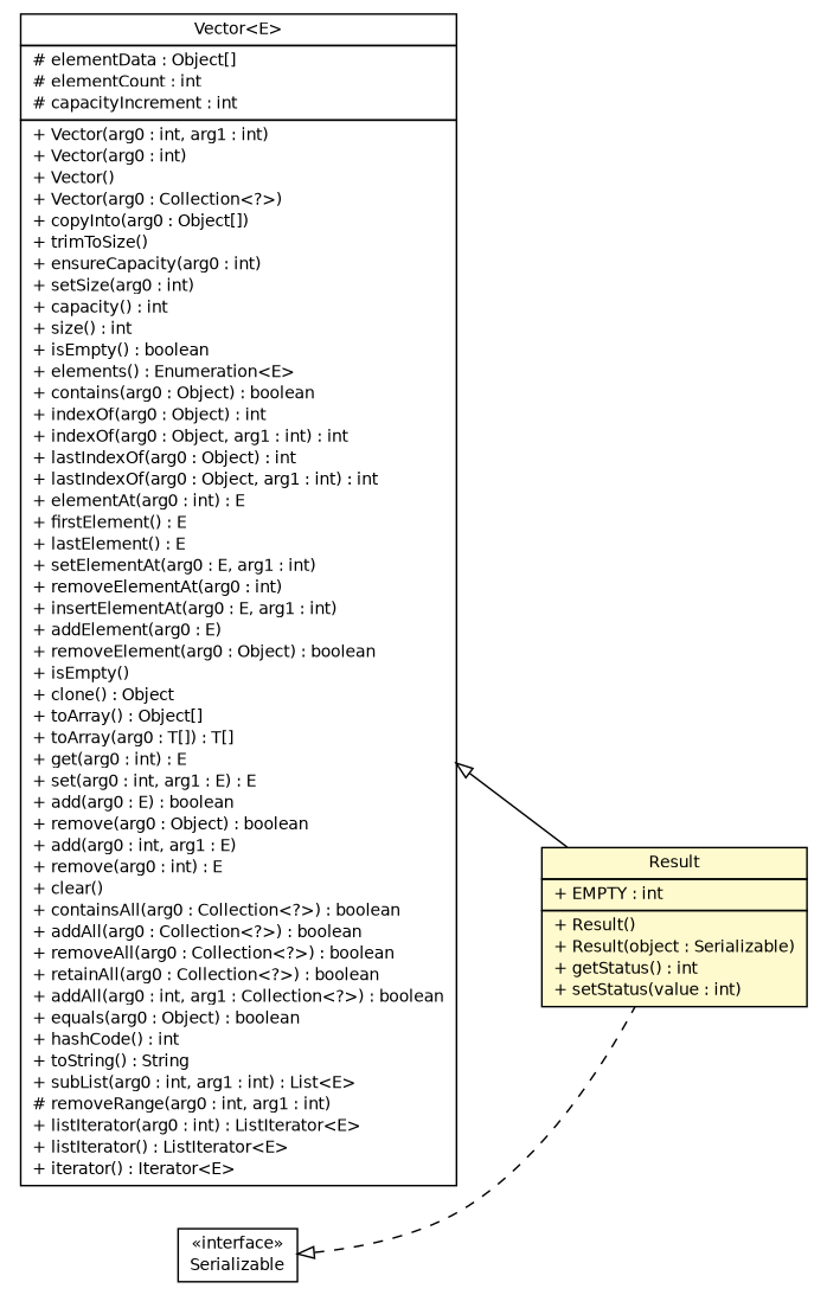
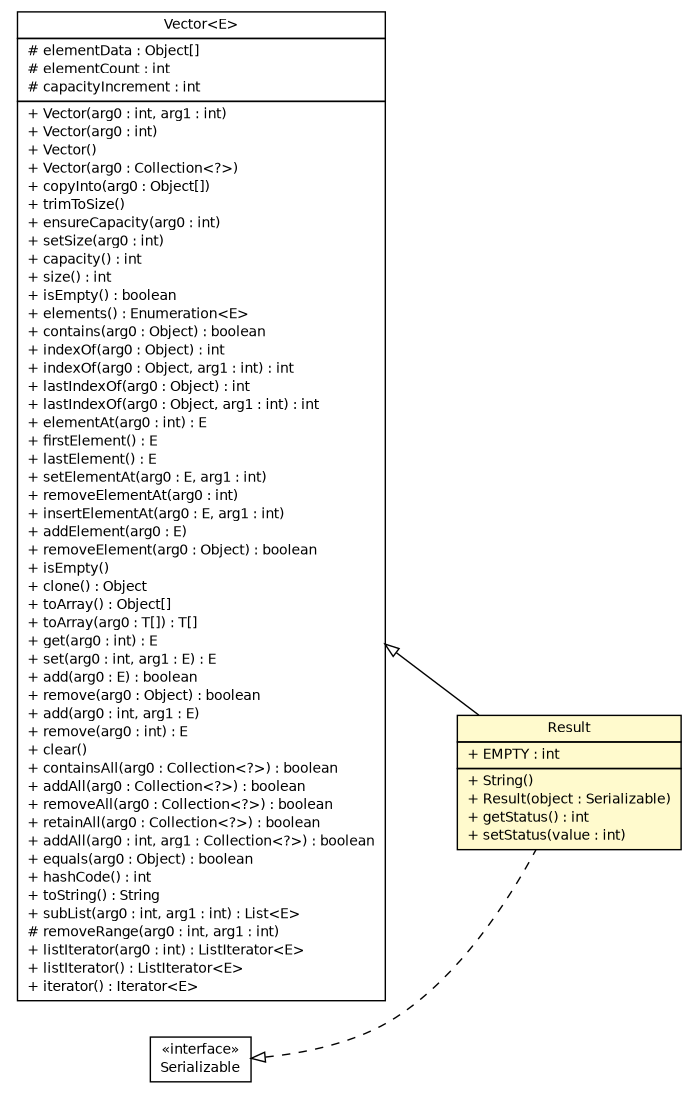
  digraph {
    nodesep=0.25
    rankdir=LR
    ranksep=0.5
    node [fontcolor=black fontname=Helvetica fontsize=10.0 shape=plaintext]
    edge [arrowtail=empty dir=back fontname=Helvetica fontsize=10 headport=p labelfontname=Helvetica labelfontsize=10 tailport=p]
-   n1 [label=<<table title="sorcer.util.Result" border="0" cellborder="1" cellspacing="0" cellpadding="2" port="p" bgcolor="lemonChiffon" href="./Result.html"> 		<tr><td><table border="0" cellspacing="0" cellpadding="1"> <tr><td align="center" balign="center"> Result </td></tr> 		</table></td></tr> 		<tr><td><table border="0" cellspacing="0" cellpadding="1"> <tr><td align="left" balign="left"> + EMPTY : int </td></tr> 		</table></td></tr> 		<tr><td><table border="0" cellspacing="0" cellpadding="1"> <tr><td align="left" balign="left"> + Result() </td></tr> <tr><td align="left" balign="left"> + Result(object : Serializable) </td></tr> <tr><td align="left" balign="left"> + getStatus() : int </td></tr> <tr><td align="left" balign="left"> + setStatus(value : int) </td></tr> 		</table></td></tr> 		</table>>]
+   n1 [label=<<table title="sorcer.util.Result" border="0" cellborder="1" cellspacing="0" cellpadding="2" port="p" bgcolor="lemonChiffon" href="./Result.html"> 		<tr><td><table border="0" cellspacing="0" cellpadding="1"> <tr><td align="center" balign="center"> Result </td></tr> 		</table></td></tr> 		<tr><td><table border="0" cellspacing="0" cellpadding="1"> <tr><td align="left" balign="left"> + EMPTY : int </td></tr> 		</table></td></tr> 		<tr><td><table border="0" cellspacing="0" cellpadding="1"> <tr><td align="left" balign="left"> + String() </td></tr> <tr><td align="left" balign="left"> + Result(object : Serializable) </td></tr> <tr><td align="left" balign="left"> + getStatus() : int </td></tr> <tr><td align="left" balign="left"> + setStatus(value : int) </td></tr> 		</table></td></tr> 		</table>>]
    n2 [label=<<table title="java.util.Vector" border="0" cellborder="1" cellspacing="0" cellpadding="2" port="p" href="http://docs.oracle.com/javase/7/docs/api/java/util/Vector.html"> 		<tr><td><table border="0" cellspacing="0" cellpadding="1"> <tr><td align="center" balign="center"> Vector&lt;E&gt; </td></tr> 		</table></td></tr> 		<tr><td><table border="0" cellspacing="0" cellpadding="1"> <tr><td align="left" balign="left"> # elementData : Object[] </td></tr> <tr><td align="left" balign="left"> # elementCount : int </td></tr> <tr><td align="left" balign="left"> # capacityIncrement : int </td></tr> 		</table></td></tr> 		<tr><td><table border="0" cellspacing="0" cellpadding="1"> <tr><td align="left" balign="left"> + Vector(arg0 : int, arg1 : int) </td></tr> <tr><td align="left" balign="left"> + Vector(arg0 : int) </td></tr> <tr><td align="left" balign="left"> + Vector() </td></tr> <tr><td align="left" balign="left"> + Vector(arg0 : Collection&lt;?&gt;) </td></tr> <tr><td align="left" balign="left"> + copyInto(arg0 : Object[]) </td></tr> <tr><td align="left" balign="left"> + trimToSize() </td></tr> <tr><td align="left" balign="left"> + ensureCapacity(arg0 : int) </td></tr> <tr><td align="left" balign="left"> + setSize(arg0 : int) </td></tr> <tr><td align="left" balign="left"> + capacity() : int </td></tr> <tr><td align="left" balign="left"> + size() : int </td></tr> <tr><td align="left" balign="left"> + isEmpty() : boolean </td></tr> <tr><td align="left" balign="left"> + elements() : Enumeration&lt;E&gt; </td></tr> <tr><td align="left" balign="left"> + contains(arg0 : Object) : boolean </td></tr> <tr><td align="left" balign="left"> + indexOf(arg0 : Object) : int </td></tr> <tr><td align="left" balign="left"> + indexOf(arg0 : Object, arg1 : int) : int </td></tr> <tr><td align="left" balign="left"> + lastIndexOf(arg0 : Object) : int </td></tr> <tr><td align="left" balign="left"> + lastIndexOf(arg0 : Object, arg1 : int) : int </td></tr> <tr><td align="left" balign="left"> + elementAt(arg0 : int) : E </td></tr> <tr><td align="left" balign="left"> + firstElement() : E </td></tr> <tr><td align="left" balign="left"> + lastElement() : E </td></tr> <tr><td align="left" balign="left"> + setElementAt(arg0 : E, arg1 : int) </td></tr> <tr><td align="left" balign="left"> + removeElementAt(arg0 : int) </td></tr> <tr><td align="left" balign="left"> + insertElementAt(arg0 : E, arg1 : int) </td></tr> <tr><td align="left" balign="left"> + addElement(arg0 : E) </td></tr> <tr><td align="left" balign="left"> + removeElement(arg0 : Object) : boolean </td></tr> <tr><td align="left" balign="left"> + isEmpty() </td></tr> <tr><td align="left" balign="left"> + clone() : Object </td></tr> <tr><td align="left" balign="left"> + toArray() : Object[] </td></tr> <tr><td align="left" balign="left"> + toArray(arg0 : T[]) : T[] </td></tr> <tr><td align="left" balign="left"> + get(arg0 : int) : E </td></tr> <tr><td align="left" balign="left"> + set(arg0 : int, arg1 : E) : E </td></tr> <tr><td align="left" balign="left"> + add(arg0 : E) : boolean </td></tr> <tr><td align="left" balign="left"> + remove(arg0 : Object) : boolean </td></tr> <tr><td align="left" balign="left"> + add(arg0 : int, arg1 : E) </td></tr> <tr><td align="left" balign="left"> + remove(arg0 : int) : E </td></tr> <tr><td align="left" balign="left"> + clear() </td></tr> <tr><td align="left" balign="left"> + containsAll(arg0 : Collection&lt;?&gt;) : boolean </td></tr> <tr><td align="left" balign="left"> + addAll(arg0 : Collection&lt;?&gt;) : boolean </td></tr> <tr><td align="left" balign="left"> + removeAll(arg0 : Collection&lt;?&gt;) : boolean </td></tr> <tr><td align="left" balign="left"> + retainAll(arg0 : Collection&lt;?&gt;) : boolean </td></tr> <tr><td align="left" balign="left"> + addAll(arg0 : int, arg1 : Collection&lt;?&gt;) : boolean </td></tr> <tr><td align="left" balign="left"> + equals(arg0 : Object) : boolean </td></tr> <tr><td align="left" balign="left"> + hashCode() : int </td></tr> <tr><td align="left" balign="left"> + toString() : String </td></tr> <tr><td align="left" balign="left"> + subList(arg0 : int, arg1 : int) : List&lt;E&gt; </td></tr> <tr><td align="left" balign="left"> # removeRange(arg0 : int, arg1 : int) </td></tr> <tr><td align="left" balign="left"> + listIterator(arg0 : int) : ListIterator&lt;E&gt; </td></tr> <tr><td align="left" balign="left"> + listIterator() : ListIterator&lt;E&gt; </td></tr> <tr><td align="left" balign="left"> + iterator() : Iterator&lt;E&gt; </td></tr> 		</table></td></tr> 		</table>>]
    n3 [label=<<table title="java.io.Serializable" border="0" cellborder="1" cellspacing="0" cellpadding="2" port="p" href="http://docs.oracle.com/javase/7/docs/api/java/io/Serializable.html"> 		<tr><td><table border="0" cellspacing="0" cellpadding="1"> <tr><td align="center" balign="center"> &#171;interface&#187; </td></tr> <tr><td align="center" balign="center"> Serializable </td></tr> 		</table></td></tr> 		</table>>]
    n2 -> n1
    n3 -> n1 [style=dashed]
  }
